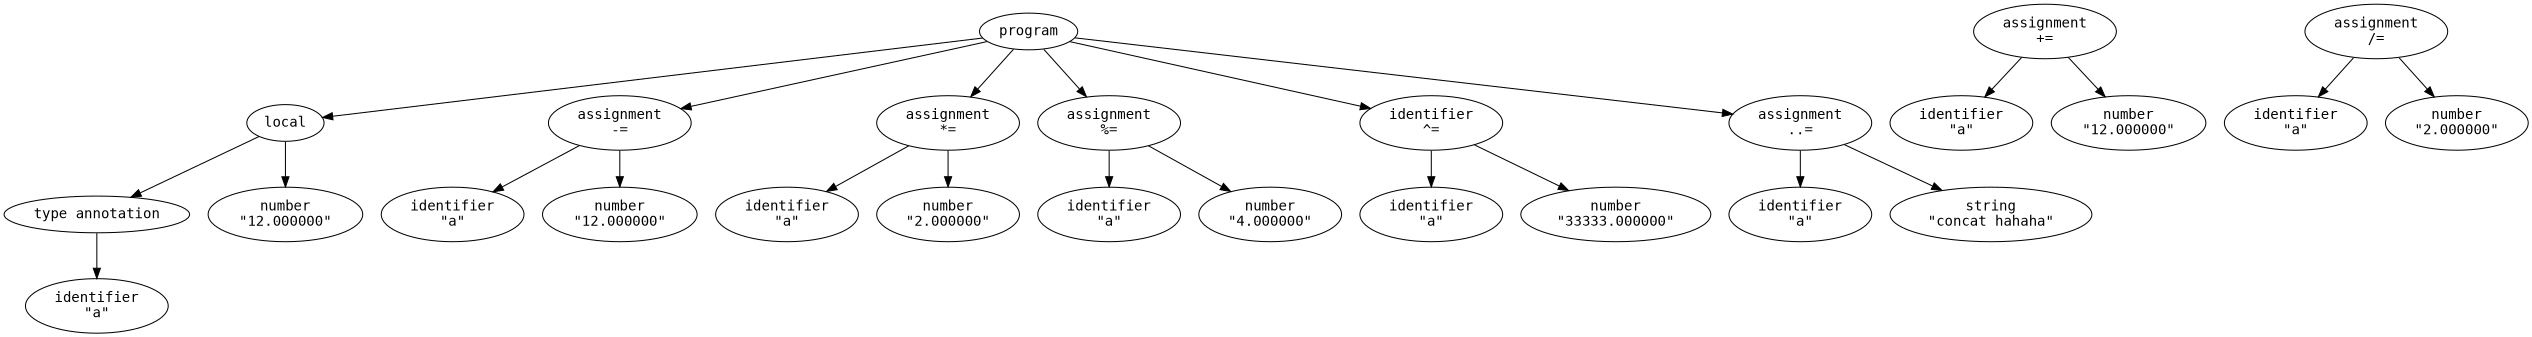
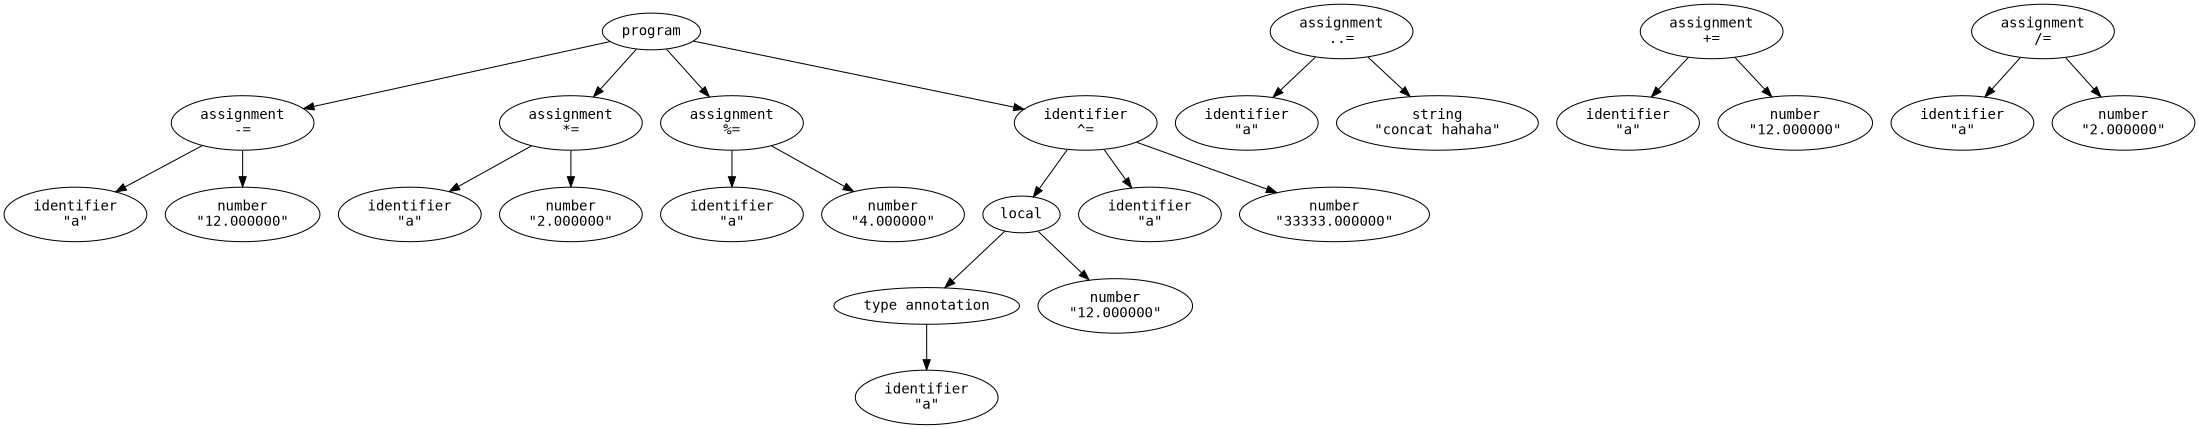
  digraph {
    node [fontname=Monospace]
    n1 [label=program]
    n2 [label=local]
    n3 [label="assignment\n-="]
    n4 [label="assignment\n*="]
    n5 [label="assignment\n%="]
    n6 [label="identifier\n^="]
    n7 [label="assignment\n..="]
    n8 [label="type annotation"]
    n9 [label="number\n\"12.000000\""]
    n10 [label="assignment\n+="]
    n11 [label="identifier\n\"a\""]
    n12 [label="number\n\"12.000000\""]
    n13 [label="identifier\n\"a\""]
    n14 [label="number\n\"12.000000\""]
    n15 [label="identifier\n\"a\""]
    n16 [label="number\n\"2.000000\""]
    n17 [label="assignment\n/="]
    n18 [label="identifier\n\"a\""]
    n19 [label="number\n\"2.000000\""]
    n20 [label="identifier\n\"a\""]
    n21 [label="number\n\"4.000000\""]
    n22 [label="identifier\n\"a\""]
    n23 [label="number\n\"33333.000000\""]
    n24 [label="identifier\n\"a\""]
    n25 [label="string\n\"concat hahaha\""]
    n26 [label="identifier\n\"a\""]
-   n1 -> n2
+   n6 -> n2
    n1 -> n3
    n1 -> n4
    n1 -> n5
    n1 -> n6
-   n1 -> n7
    n2 -> n8
    n2 -> n9
    n3 -> n13
    n3 -> n14
    n4 -> n15
    n4 -> n16
    n5 -> n20
    n5 -> n21
    n6 -> n22
    n6 -> n23
    n7 -> n24
    n7 -> n25
    n8 -> n26
    n10 -> n11
    n10 -> n12
    n17 -> n18
    n17 -> n19
  }
